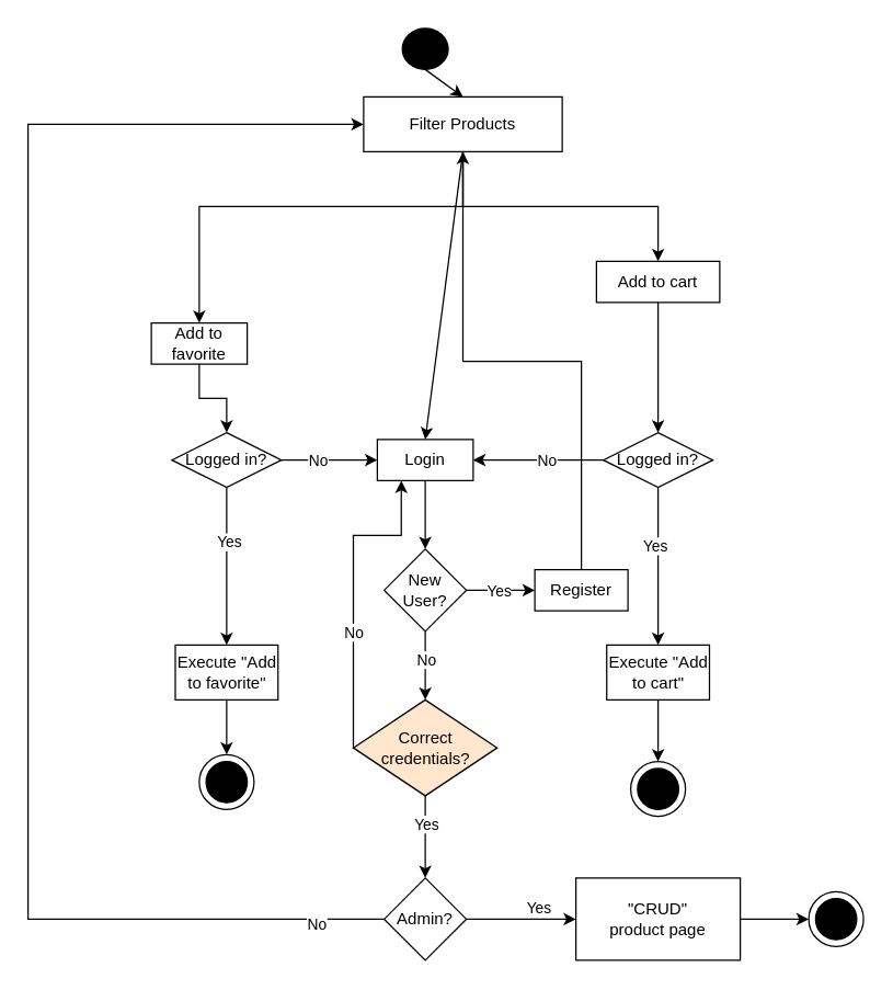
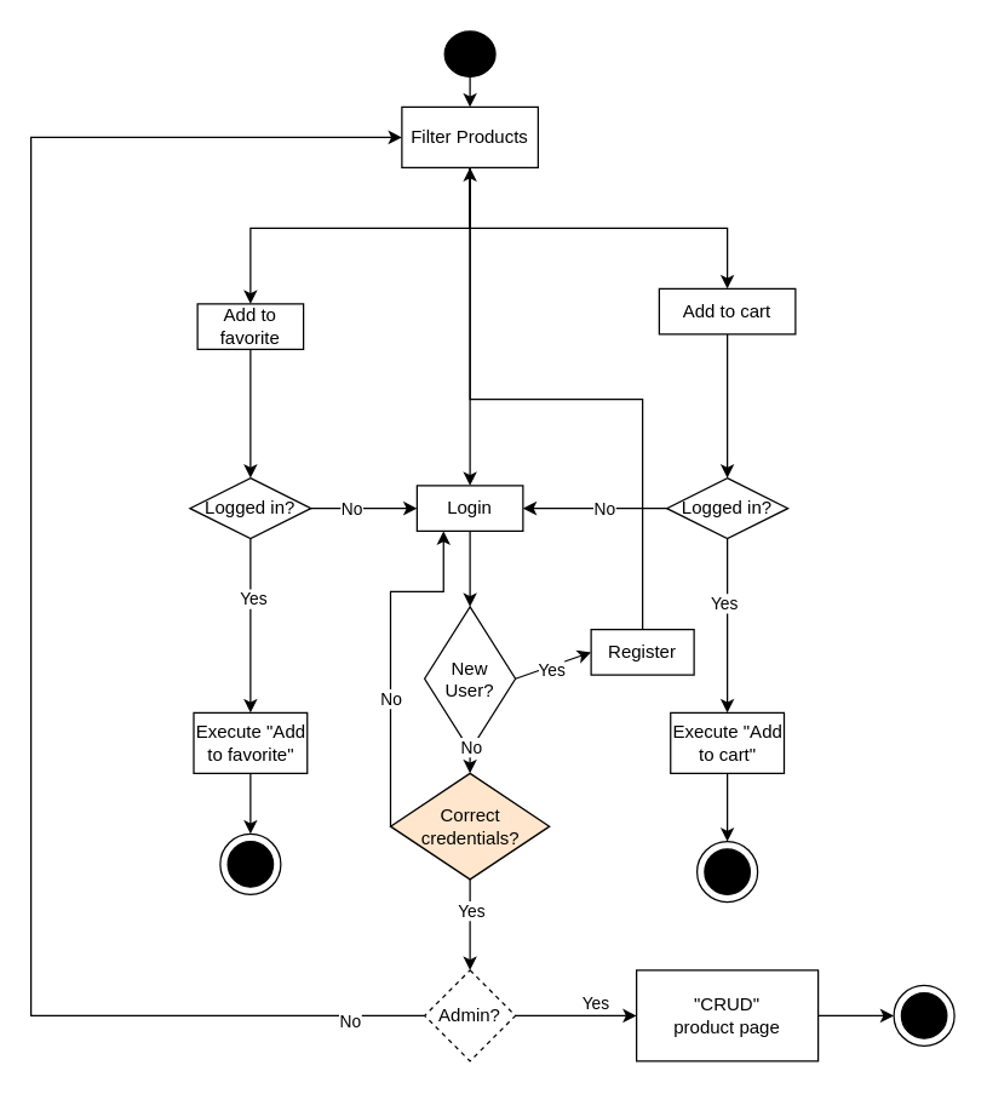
  <mxCell id="0" />
  <mxCell id="1" parent="0" />
  <mxCell id="2" value="" style="ellipse;whiteSpace=wrap;html=1;fillColor=#000000;" parent="1" vertex="1"><mxGeometry x="293.25" y="20" width="33.5" height="30" as="geometry" /></mxCell>
- <mxCell id="3" value="Filter Products" style="rounded=0;whiteSpace=wrap;html=1;fillColor=#FFFFFF;" parent="1" vertex="1"><mxGeometry x="265" y="70" width="145" height="40" as="geometry" /></mxCell>
+ <mxCell id="3" value="Filter Products" style="rounded=0;whiteSpace=wrap;html=1;fillColor=#FFFFFF;" parent="1" vertex="1"><mxGeometry x="265" y="70" width="90" height="40" as="geometry" /></mxCell>
  <mxCell id="4" value="" style="endArrow=classic;html=1;rounded=0;exitX=0.5;exitY=1;exitDx=0;exitDy=0;entryX=0.5;entryY=0;entryDx=0;entryDy=0;" parent="1" source="2" target="3" edge="1"><mxGeometry width="50" height="50" relative="1" as="geometry"><mxPoint x="80" y="270" as="sourcePoint" /><mxPoint x="130" y="220" as="targetPoint" /></mxGeometry></mxCell>
  <mxCell id="5" value="" style="endArrow=classic;html=1;rounded=0;exitX=0.5;exitY=1;exitDx=0;exitDy=0;entryX=0.5;entryY=0;entryDx=0;entryDy=0;" parent="1" source="3" target="12" edge="1"><mxGeometry width="50" height="50" relative="1" as="geometry"><mxPoint x="270" y="180" as="sourcePoint" /><mxPoint x="305.5" y="200" as="targetPoint" /></mxGeometry></mxCell>
- <mxCell id="6" value="Add to favorite" style="rounded=0;whiteSpace=wrap;html=1;fillColor=#FFFFFF;" parent="1" vertex="1"><mxGeometry x="110" y="235" width="70" height="30" as="geometry" /></mxCell>
+ <mxCell id="6" value="Add to favorite" style="rounded=0;whiteSpace=wrap;html=1;fillColor=#FFFFFF;" parent="1" vertex="1"><mxGeometry x="130" y="200" width="70" height="30" as="geometry" /></mxCell>
  <mxCell id="7" value="" style="endArrow=classic;html=1;rounded=0;exitX=0.5;exitY=1;exitDx=0;exitDy=0;entryX=0.5;entryY=0;entryDx=0;entryDy=0;edgeStyle=elbowEdgeStyle;elbow=vertical;" parent="1" source="3" target="6" edge="1"><mxGeometry width="50" height="50" relative="1" as="geometry"><mxPoint x="150" y="190" as="sourcePoint" /><mxPoint x="200" y="140" as="targetPoint" /><Array as="points"><mxPoint x="240" y="150" /></Array></mxGeometry></mxCell>
  <mxCell id="8" value="" style="endArrow=classic;html=1;rounded=0;exitX=0.5;exitY=1;exitDx=0;exitDy=0;entryX=0.5;entryY=0;entryDx=0;entryDy=0;edgeStyle=elbowEdgeStyle;elbow=vertical;" parent="1" source="3" target="11" edge="1"><mxGeometry width="50" height="50" relative="1" as="geometry"><mxPoint x="400" y="160" as="sourcePoint" /><mxPoint x="485" y="210" as="targetPoint" /><Array as="points"><mxPoint x="380" y="150" /></Array></mxGeometry></mxCell>
  <mxCell id="9" value="" style="endArrow=classic;html=1;rounded=0;elbow=vertical;exitX=0.5;exitY=1;exitDx=0;exitDy=0;edgeStyle=elbowEdgeStyle;entryX=0.5;entryY=0;entryDx=0;entryDy=0;" parent="1" source="6" target="10" edge="1"><mxGeometry width="50" height="50" relative="1" as="geometry"><mxPoint x="100" y="360" as="sourcePoint" /><mxPoint x="165" y="310" as="targetPoint" /></mxGeometry></mxCell>
  <mxCell id="10" value="Logged in?" style="rhombus;whiteSpace=wrap;html=1;fillColor=#FFFFFF;" parent="1" vertex="1"><mxGeometry x="125" y="315" width="80" height="40" as="geometry" /></mxCell>
  <mxCell id="11" value="Add to cart" style="rounded=0;whiteSpace=wrap;html=1;fillColor=#FFFFFF;" parent="1" vertex="1"><mxGeometry x="435" y="190" width="90" height="30" as="geometry" /></mxCell>
  <mxCell id="12" value="Login" style="rounded=0;whiteSpace=wrap;html=1;fillColor=#FFFFFF;" parent="1" vertex="1"><mxGeometry x="275" y="320" width="70" height="30" as="geometry" /></mxCell>
  <mxCell id="13" value="Register" style="rounded=0;whiteSpace=wrap;html=1;fillColor=#FFFFFF;" parent="1" vertex="1"><mxGeometry x="390" y="415" width="68" height="30" as="geometry" /></mxCell>
- <mxCell id="14" value="New User?" style="rhombus;whiteSpace=wrap;html=1;fillColor=#FFFFFF;" parent="1" vertex="1"><mxGeometry x="280" y="400" width="60" height="60" as="geometry" /></mxCell>
+ <mxCell id="14" value="New User?" style="rhombus;whiteSpace=wrap;html=1;fillColor=#FFFFFF;" parent="1" vertex="1"><mxGeometry x="280" y="400" width="60" height="95" as="geometry" /></mxCell>
  <mxCell id="15" value="" style="endArrow=classic;html=1;rounded=0;exitX=0.5;exitY=1;exitDx=0;exitDy=0;entryX=0.5;entryY=0;entryDx=0;entryDy=0;" parent="1" source="12" target="14" edge="1"><mxGeometry width="50" height="50" relative="1" as="geometry"><mxPoint x="400" y="530" as="sourcePoint" /><mxPoint x="450" y="480" as="targetPoint" /></mxGeometry></mxCell>
  <mxCell id="16" value="" style="endArrow=classic;html=1;rounded=0;exitX=1;exitY=0.5;exitDx=0;exitDy=0;entryX=0;entryY=0.5;entryDx=0;entryDy=0;" parent="1" source="14" target="13" edge="1"><mxGeometry width="50" height="50" relative="1" as="geometry"><mxPoint x="360" y="490" as="sourcePoint" /><mxPoint x="410" y="440" as="targetPoint" /></mxGeometry></mxCell>
  <mxCell id="17" value="Yes" style="edgeLabel;html=1;align=center;verticalAlign=middle;resizable=0;points=[];" parent="16" vertex="1" connectable="0"><mxGeometry x="-0.362" y="-2" relative="1" as="geometry"><mxPoint x="7" y="-2" as="offset" /></mxGeometry></mxCell>
- <mxCell id="18" value="Admin?" style="rhombus;whiteSpace=wrap;html=1;fillColor=#FFFFFF;" parent="1" vertex="1"><mxGeometry x="280" y="640" width="60" height="60" as="geometry" /></mxCell>
+ <mxCell id="18" value="Admin?" style="rhombus;whiteSpace=wrap;html=1;fillColor=#FFFFFF;dashed=1;" parent="1" vertex="1"><mxGeometry x="280" y="640" width="60" height="60" as="geometry" /></mxCell>
  <mxCell id="19" value="" style="endArrow=classic;html=1;rounded=0;elbow=vertical;exitX=0.5;exitY=1;exitDx=0;exitDy=0;entryX=0.5;entryY=0;entryDx=0;entryDy=0;" parent="1" source="11" target="20" edge="1"><mxGeometry width="50" height="50" relative="1" as="geometry"><mxPoint x="440" y="340" as="sourcePoint" /><mxPoint x="485" y="320" as="targetPoint" /></mxGeometry></mxCell>
  <mxCell id="20" value="Logged in?" style="rhombus;whiteSpace=wrap;html=1;fillColor=#FFFFFF;" parent="1" vertex="1"><mxGeometry x="440" y="315" width="80" height="40" as="geometry" /></mxCell>
  <mxCell id="21" value="" style="endArrow=classic;html=1;rounded=0;elbow=vertical;exitX=1;exitY=0.5;exitDx=0;exitDy=0;entryX=0;entryY=0.5;entryDx=0;entryDy=0;" parent="1" source="10" target="12" edge="1"><mxGeometry width="50" height="50" relative="1" as="geometry"><mxPoint x="190" y="430" as="sourcePoint" /><mxPoint x="240" y="380" as="targetPoint" /></mxGeometry></mxCell>
  <mxCell id="22" value="No" style="edgeLabel;html=1;align=center;verticalAlign=middle;resizable=0;points=[];" parent="21" vertex="1" connectable="0"><mxGeometry x="-0.49" relative="1" as="geometry"><mxPoint x="8" as="offset" /></mxGeometry></mxCell>
  <mxCell id="23" value="" style="endArrow=classic;html=1;rounded=0;elbow=vertical;exitX=0;exitY=0.5;exitDx=0;exitDy=0;entryX=1;entryY=0.5;entryDx=0;entryDy=0;" parent="1" source="20" target="12" edge="1"><mxGeometry width="50" height="50" relative="1" as="geometry"><mxPoint x="370" y="290" as="sourcePoint" /><mxPoint x="420" y="240" as="targetPoint" /></mxGeometry></mxCell>
  <mxCell id="24" value="No" style="edgeLabel;html=1;align=center;verticalAlign=middle;resizable=0;points=[];" parent="23" vertex="1" connectable="0"><mxGeometry x="0.277" y="1" relative="1" as="geometry"><mxPoint x="19" y="-1" as="offset" /></mxGeometry></mxCell>
  <mxCell id="25" value="" style="endArrow=classic;html=1;rounded=0;elbow=vertical;exitX=0.5;exitY=1;exitDx=0;exitDy=0;entryX=0.5;entryY=0;entryDx=0;entryDy=0;" parent="1" source="10" target="36" edge="1"><mxGeometry width="50" height="50" relative="1" as="geometry"><mxPoint x="150" y="490" as="sourcePoint" /><mxPoint x="165" y="520" as="targetPoint" /></mxGeometry></mxCell>
  <mxCell id="26" value="Yes" style="edgeLabel;html=1;align=center;verticalAlign=middle;resizable=0;points=[];" parent="25" vertex="1" connectable="0"><mxGeometry x="-0.314" y="1" relative="1" as="geometry"><mxPoint as="offset" /></mxGeometry></mxCell>
  <mxCell id="27" value="" style="endArrow=classic;html=1;rounded=0;elbow=vertical;exitX=0.5;exitY=1;exitDx=0;exitDy=0;entryX=0.5;entryY=0;entryDx=0;entryDy=0;" parent="1" source="20" target="37" edge="1"><mxGeometry width="50" height="50" relative="1" as="geometry"><mxPoint x="590" y="410" as="sourcePoint" /><mxPoint x="480" y="520" as="targetPoint" /></mxGeometry></mxCell>
  <mxCell id="28" value="Yes" style="edgeLabel;html=1;align=center;verticalAlign=middle;resizable=0;points=[];" parent="27" vertex="1" connectable="0"><mxGeometry x="-0.277" y="-3" relative="1" as="geometry"><mxPoint as="offset" /></mxGeometry></mxCell>
  <mxCell id="29" value="Correct credentials?" style="rhombus;whiteSpace=wrap;html=1;fillColor=#ffe6cc;" parent="1" vertex="1"><mxGeometry x="257.5" y="510" width="105" height="70" as="geometry" /></mxCell>
  <mxCell id="30" value="" style="endArrow=classic;html=1;rounded=0;elbow=vertical;exitX=0;exitY=0.5;exitDx=0;exitDy=0;entryX=0.25;entryY=1;entryDx=0;entryDy=0;edgeStyle=elbowEdgeStyle;" parent="1" source="29" target="12" edge="1"><mxGeometry width="50" height="50" relative="1" as="geometry"><mxPoint x="220" y="530" as="sourcePoint" /><mxPoint x="240" y="370" as="targetPoint" /><Array as="points"><mxPoint x="270" y="390" /><mxPoint x="270" y="470" /></Array></mxGeometry></mxCell>
  <mxCell id="31" value="No" style="edgeLabel;html=1;align=center;verticalAlign=middle;resizable=0;points=[];" parent="30" vertex="1" connectable="0"><mxGeometry x="-0.489" y="2" relative="1" as="geometry"><mxPoint x="2" y="-26" as="offset" /></mxGeometry></mxCell>
  <mxCell id="32" value="" style="endArrow=classic;html=1;rounded=0;elbow=vertical;exitX=0.5;exitY=1;exitDx=0;exitDy=0;entryX=0.5;entryY=0;entryDx=0;entryDy=0;" parent="1" source="29" target="18" edge="1"><mxGeometry width="50" height="50" relative="1" as="geometry"><mxPoint x="160" y="620" as="sourcePoint" /><mxPoint x="210" y="570" as="targetPoint" /></mxGeometry></mxCell>
  <mxCell id="33" value="Yes" style="edgeLabel;html=1;align=center;verticalAlign=middle;resizable=0;points=[];" parent="32" vertex="1" connectable="0"><mxGeometry x="-0.527" y="-4" relative="1" as="geometry"><mxPoint x="4" y="6" as="offset" /></mxGeometry></mxCell>
  <mxCell id="34" value="" style="endArrow=classic;html=1;rounded=0;elbow=vertical;exitX=0.5;exitY=1;exitDx=0;exitDy=0;entryX=0.5;entryY=0;entryDx=0;entryDy=0;" parent="1" source="14" target="29" edge="1"><mxGeometry width="50" height="50" relative="1" as="geometry"><mxPoint x="420" y="550" as="sourcePoint" /><mxPoint x="470" y="500" as="targetPoint" /></mxGeometry></mxCell>
  <mxCell id="35" value="No" style="edgeLabel;html=1;align=center;verticalAlign=middle;resizable=0;points=[];" parent="34" vertex="1" connectable="0"><mxGeometry x="0.32" y="3" relative="1" as="geometry"><mxPoint x="-3" y="-13" as="offset" /></mxGeometry></mxCell>
  <mxCell id="36" value="Execute&amp;nbsp;&quot;Add to favorite&quot;" style="rounded=0;whiteSpace=wrap;html=1;fillColor=#FFFFFF;" parent="1" vertex="1"><mxGeometry x="127.5" y="470" width="75" height="40" as="geometry" /></mxCell>
  <mxCell id="37" value="Execute &quot;Add to cart&quot;" style="rounded=0;whiteSpace=wrap;html=1;fillColor=#FFFFFF;" parent="1" vertex="1"><mxGeometry x="442.5" y="470" width="75" height="40" as="geometry" /></mxCell>
  <mxCell id="38" value="" style="endArrow=classic;html=1;rounded=0;elbow=vertical;exitX=1;exitY=0.5;exitDx=0;exitDy=0;entryX=0;entryY=0.5;entryDx=0;entryDy=0;" parent="1" source="18" target="42" edge="1"><mxGeometry width="50" height="50" relative="1" as="geometry"><mxPoint x="290" y="770" as="sourcePoint" /><mxPoint x="310" y="760" as="targetPoint" /></mxGeometry></mxCell>
  <mxCell id="39" value="Yes" style="edgeLabel;html=1;align=center;verticalAlign=middle;resizable=0;points=[];" parent="38" vertex="1" connectable="0"><mxGeometry x="0.303" relative="1" as="geometry"><mxPoint y="-9" as="offset" /></mxGeometry></mxCell>
  <mxCell id="40" value="" style="endArrow=classic;html=1;rounded=0;exitX=0;exitY=0.5;exitDx=0;exitDy=0;entryX=0;entryY=0.5;entryDx=0;entryDy=0;edgeStyle=elbowEdgeStyle;elbow=vertical;" edge="1" parent="1" source="18" target="3"><mxGeometry width="50" height="50" relative="1" as="geometry"><mxPoint x="-30" y="680" as="sourcePoint" /><mxPoint x="190" y="60" as="targetPoint" /><Array as="points"><mxPoint x="20" y="390" /></Array></mxGeometry></mxCell>
  <mxCell id="41" value="No" style="edgeLabel;html=1;align=center;verticalAlign=middle;resizable=0;points=[];" vertex="1" connectable="0" parent="40"><mxGeometry x="-0.634" y="3" relative="1" as="geometry"><mxPoint x="149" as="offset" /></mxGeometry></mxCell>
  <mxCell id="42" value="&quot;CRUD&quot; &lt;br&gt;product page" style="rounded=0;whiteSpace=wrap;html=1;" vertex="1" parent="1"><mxGeometry x="420" y="640" width="120" height="60" as="geometry" /></mxCell>
  <mxCell id="43" value="" style="endArrow=classic;html=1;rounded=0;elbow=vertical;exitX=0.5;exitY=0;exitDx=0;exitDy=0;edgeStyle=elbowEdgeStyle;" edge="1" parent="1" source="13" target="3"><mxGeometry width="50" height="50" relative="1" as="geometry"><mxPoint x="340" y="420" as="sourcePoint" /><mxPoint x="390" y="370" as="targetPoint" /></mxGeometry></mxCell>
  <mxCell id="44" value="" style="ellipse;whiteSpace=wrap;html=1;aspect=fixed;" vertex="1" parent="1"><mxGeometry x="145" y="550" width="40" height="40" as="geometry" /></mxCell>
  <mxCell id="45" value="" style="ellipse;whiteSpace=wrap;html=1;aspect=fixed;fillColor=#000000;" vertex="1" parent="1"><mxGeometry x="150" y="555" width="30" height="30" as="geometry" /></mxCell>
  <mxCell id="46" value="" style="ellipse;whiteSpace=wrap;html=1;aspect=fixed;" vertex="1" parent="1"><mxGeometry x="460" y="555" width="40" height="40" as="geometry" /></mxCell>
  <mxCell id="47" value="" style="ellipse;whiteSpace=wrap;html=1;aspect=fixed;fillColor=#000000;" vertex="1" parent="1"><mxGeometry x="465" y="560" width="30" height="30" as="geometry" /></mxCell>
  <mxCell id="48" value="" style="endArrow=classic;html=1;rounded=0;elbow=vertical;exitX=0.5;exitY=1;exitDx=0;exitDy=0;entryX=0.5;entryY=0;entryDx=0;entryDy=0;" edge="1" parent="1" source="36" target="44"><mxGeometry width="50" height="50" relative="1" as="geometry"><mxPoint x="100" y="580" as="sourcePoint" /><mxPoint x="150" y="530" as="targetPoint" /></mxGeometry></mxCell>
  <mxCell id="49" value="" style="endArrow=classic;html=1;rounded=0;elbow=vertical;exitX=0.5;exitY=1;exitDx=0;exitDy=0;entryX=0.5;entryY=0;entryDx=0;entryDy=0;" edge="1" parent="1" source="37" target="46"><mxGeometry width="50" height="50" relative="1" as="geometry"><mxPoint x="210" y="670" as="sourcePoint" /><mxPoint x="260" y="620" as="targetPoint" /></mxGeometry></mxCell>
  <mxCell id="50" value="" style="ellipse;whiteSpace=wrap;html=1;aspect=fixed;" vertex="1" parent="1"><mxGeometry x="590" y="650" width="40" height="40" as="geometry" /></mxCell>
  <mxCell id="51" value="" style="ellipse;whiteSpace=wrap;html=1;aspect=fixed;fillColor=#000000;" vertex="1" parent="1"><mxGeometry x="595" y="655" width="30" height="30" as="geometry" /></mxCell>
  <mxCell id="52" value="" style="endArrow=classic;html=1;rounded=0;elbow=vertical;exitX=1;exitY=0.5;exitDx=0;exitDy=0;entryX=0;entryY=0.5;entryDx=0;entryDy=0;" edge="1" parent="1" source="42" target="50"><mxGeometry width="50" height="50" relative="1" as="geometry"><mxPoint x="590" y="780" as="sourcePoint" /><mxPoint x="640" y="730" as="targetPoint" /></mxGeometry></mxCell>
